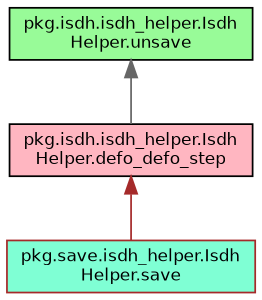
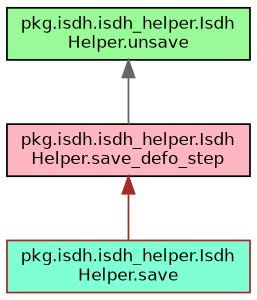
  digraph {
    rankdir=TB
    node [color=black fontname=Helvetica fontsize=10 shape=record style=filled]
    edge [dir=back fontname=Helvetica fontsize=10 labelfontname=Helvetica labelfontsize=10 style=solid]
-   n1 [fillcolor=lightpink fontcolor=black height=0.2 label="pkg.isdh.isdh_helper.Isdh\lHelper.defo_defo_step" width=0.4]
-   n2 [color=brown fillcolor=aquamarine height=0.2 label="pkg.save.isdh_helper.Isdh\lHelper.save" width=0.4]
+   n1 [fillcolor=lightpink fontcolor=black height=0.2 label="pkg.isdh.isdh_helper.Isdh\lHelper.save_defo_step" width=0.4]
+   n2 [color=brown fillcolor=aquamarine height=0.2 label="pkg.isdh.isdh_helper.Isdh\lHelper.save" width=0.4]
    n3 [fillcolor=palegreen height=0.2 label="pkg.isdh.isdh_helper.Isdh\lHelper.unsave" width=0.4]
    n1 -> n2 [color=brown]
    n3 -> n1 [color=gray40]
  }
